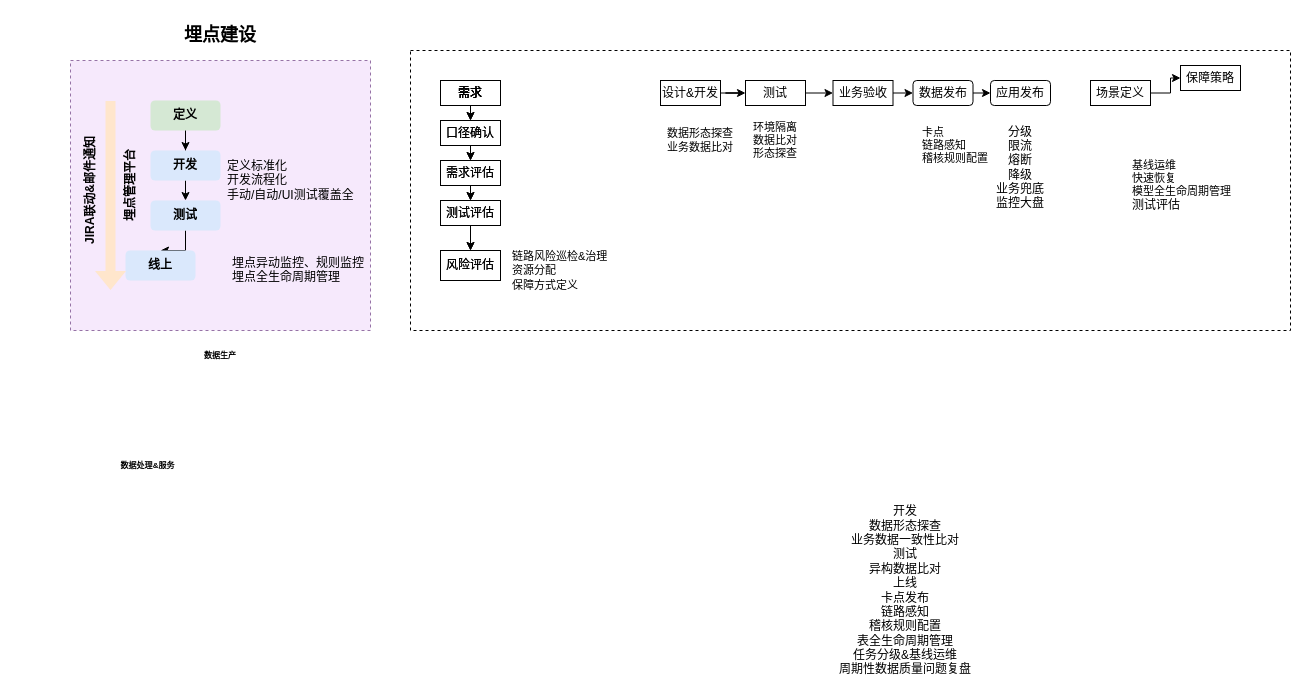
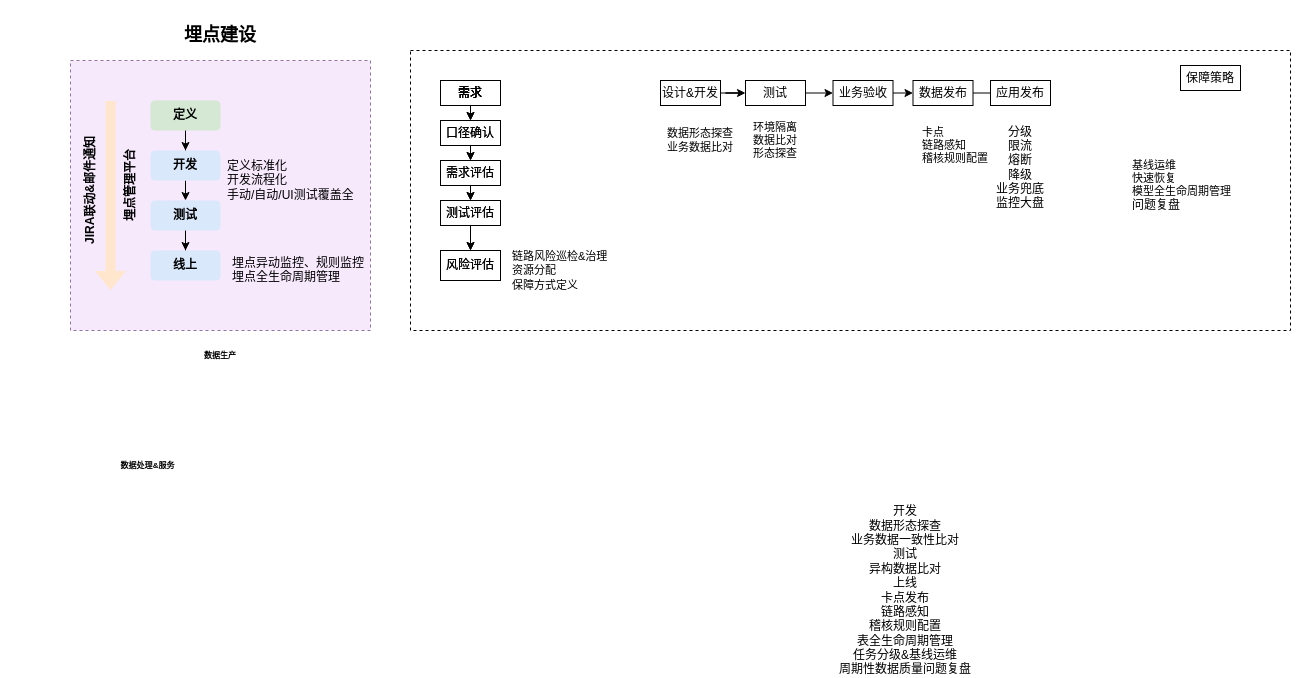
  <mxCell id="0" />
  <mxCell id="1" parent="0" />
  <mxCell id="2" value="" style="rounded=0;whiteSpace=wrap;html=1;strokeColor=default;fillColor=none;dashed=1;" vertex="1" parent="1"><mxGeometry x="424" y="240" width="200" height="75" as="geometry" /></mxCell>
  <mxCell id="3" value="" style="rounded=0;whiteSpace=wrap;html=1;strokeColor=default;fillColor=none;dashed=1;" vertex="1" parent="1"><mxGeometry x="430" y="235" width="210" height="80" as="geometry" /></mxCell>
  <mxCell id="4" value="" style="rounded=0;whiteSpace=wrap;html=1;dashed=1;" parent="1" vertex="1"><mxGeometry x="410" y="50" width="880" height="280" as="geometry" /></mxCell>
  <mxCell id="5" value="" style="rounded=0;whiteSpace=wrap;html=1;dashed=1;fillColor=#F6E9FC;strokeColor=#9673a6;" parent="1" vertex="1"><mxGeometry x="70" y="60" width="300" height="270" as="geometry" /></mxCell>
  <mxCell id="6" value="&lt;h6&gt;数据生产&lt;/h6&gt;" style="text;html=1;strokeColor=none;fillColor=none;align=center;verticalAlign=middle;whiteSpace=wrap;rounded=0;" parent="1" vertex="1"><mxGeometry x="180" y="340" width="80" height="30" as="geometry" /></mxCell>
  <mxCell id="7" value="&lt;h6&gt;数据处理&amp;amp;服务&lt;/h6&gt;" style="text;html=1;strokeColor=none;fillColor=none;align=center;verticalAlign=middle;whiteSpace=wrap;rounded=0;" parent="1" vertex="1"><mxGeometry x="70" y="450" width="155" height="30" as="geometry" /></mxCell>
  <mxCell id="8" value="&lt;h2&gt;&lt;b&gt;埋点建设&lt;/b&gt;&lt;/h2&gt;" style="text;html=1;strokeColor=none;fillColor=none;align=center;verticalAlign=middle;whiteSpace=wrap;rounded=0;dashed=1;" parent="1" vertex="1"><mxGeometry x="150" y="20" width="140" height="30" as="geometry" /></mxCell>
  <mxCell id="9" style="edgeStyle=orthogonalEdgeStyle;rounded=0;orthogonalLoop=1;jettySize=auto;html=1;exitX=0.5;exitY=1;exitDx=0;exitDy=0;" edge="1" parent="1" source="10" target="14"><mxGeometry relative="1" as="geometry" /></mxCell>
  <mxCell id="10" value="&lt;h4&gt;定义&lt;/h4&gt;" style="rounded=1;whiteSpace=wrap;html=1;dashed=1;strokeColor=none;fillColor=#d5e8d4;" parent="1" vertex="1"><mxGeometry x="150" y="100" width="70" height="30" as="geometry" /></mxCell>
  <mxCell id="11" value="&lt;div&gt;开发&lt;/div&gt;&lt;div&gt;数据形态探查&lt;/div&gt;&lt;div&gt;业务数据一致性比对&lt;/div&gt;&lt;div&gt;测试&lt;/div&gt;&lt;div&gt;异构数据比对&lt;/div&gt;&lt;div&gt;上线&lt;/div&gt;&lt;div&gt;卡点发布&lt;/div&gt;&lt;div&gt;链路感知&lt;/div&gt;&lt;div&gt;稽核规则配置&lt;/div&gt;&lt;div&gt;表全生命周期管理&lt;/div&gt;&lt;div&gt;任务分级&amp;amp;基线运维&lt;/div&gt;&lt;div&gt;周期性数据质量问题复盘&lt;/div&gt;" style="text;html=1;strokeColor=none;fillColor=none;align=center;verticalAlign=middle;whiteSpace=wrap;rounded=0;dashed=1;" parent="1" vertex="1"><mxGeometry x="800" y="585" width="210" height="10" as="geometry" /></mxCell>
  <mxCell id="12" value="&lt;h4&gt;&lt;span style=&quot;font-weight: normal&quot;&gt;定义标准化&lt;br&gt;开发流程化&lt;br&gt;手动/自动/UI测试覆盖全&lt;/span&gt;&lt;/h4&gt;" style="text;html=1;strokeColor=none;fillColor=none;align=left;verticalAlign=middle;whiteSpace=wrap;rounded=0;dashed=1;" parent="1" vertex="1"><mxGeometry x="225" y="145" width="150" height="70" as="geometry" /></mxCell>
  <mxCell id="13" style="edgeStyle=orthogonalEdgeStyle;rounded=0;orthogonalLoop=1;jettySize=auto;html=1;exitX=0.5;exitY=1;exitDx=0;exitDy=0;entryX=0.5;entryY=0;entryDx=0;entryDy=0;" edge="1" parent="1" source="14" target="16"><mxGeometry relative="1" as="geometry" /></mxCell>
  <mxCell id="14" value="&lt;h4&gt;开发&lt;/h4&gt;" style="rounded=1;whiteSpace=wrap;html=1;dashed=1;fillColor=#dae8fc;strokeColor=none;" parent="1" vertex="1"><mxGeometry x="150" y="150" width="70" height="30" as="geometry" /></mxCell>
  <mxCell id="15" style="edgeStyle=orthogonalEdgeStyle;rounded=0;orthogonalLoop=1;jettySize=auto;html=1;exitX=0.5;exitY=1;exitDx=0;exitDy=0;" edge="1" parent="1" source="16" target="17"><mxGeometry relative="1" as="geometry" /></mxCell>
  <mxCell id="16" value="&lt;h4&gt;测试&lt;/h4&gt;" style="rounded=1;whiteSpace=wrap;html=1;dashed=1;fillColor=#dae8fc;strokeColor=none;" parent="1" vertex="1"><mxGeometry x="150" y="200" width="70" height="30" as="geometry" /></mxCell>
- <mxCell id="17" value="&lt;h4&gt;线上&lt;/h4&gt;" style="rounded=1;whiteSpace=wrap;html=1;dashed=1;fillColor=#dae8fc;strokeColor=none;" vertex="1" parent="1"><mxGeometry x="125" y="250" width="70" height="30" as="geometry" /></mxCell>
+ <mxCell id="17" value="&lt;h4&gt;线上&lt;/h4&gt;" style="rounded=1;whiteSpace=wrap;html=1;dashed=1;fillColor=#dae8fc;strokeColor=none;" vertex="1" parent="1"><mxGeometry x="150" y="250" width="70" height="30" as="geometry" /></mxCell>
  <mxCell id="18" value="" style="shape=flexArrow;endArrow=classic;html=1;rounded=0;fillColor=#ffe6cc;strokeColor=none;" edge="1" parent="1"><mxGeometry width="50" height="50" relative="1" as="geometry"><mxPoint x="110" y="100" as="sourcePoint" /><mxPoint x="110" y="290" as="targetPoint" /></mxGeometry></mxCell>
  <mxCell id="19" value="&lt;b&gt;JIRA联动&amp;amp;邮件通知&lt;/b&gt;" style="text;html=1;strokeColor=none;fillColor=none;align=center;verticalAlign=middle;whiteSpace=wrap;rounded=0;rotation=-90;" vertex="1" parent="1"><mxGeometry x="20" y="170" width="140" height="40" as="geometry" /></mxCell>
  <mxCell id="20" value="&lt;b&gt;埋点管理平台&lt;/b&gt;" style="text;html=1;strokeColor=none;fillColor=none;align=center;verticalAlign=middle;whiteSpace=wrap;rounded=0;rotation=-90;" vertex="1" parent="1"><mxGeometry x="60" y="165" width="140" height="40" as="geometry" /></mxCell>
  <mxCell id="21" value="&lt;div&gt;&lt;br&gt;&lt;/div&gt;&lt;div&gt;&lt;br&gt;&lt;/div&gt;&lt;div&gt;埋点异动监控、规则监控&lt;/div&gt;&lt;div&gt;埋点全生命周期管理&lt;/div&gt;" style="text;html=1;strokeColor=none;fillColor=none;align=left;verticalAlign=middle;whiteSpace=wrap;rounded=0;dashed=1;" vertex="1" parent="1"><mxGeometry x="230" y="230" width="170" height="50" as="geometry" /></mxCell>
  <mxCell id="22" style="edgeStyle=orthogonalEdgeStyle;rounded=0;orthogonalLoop=1;jettySize=auto;html=1;exitX=0.5;exitY=1;exitDx=0;exitDy=0;entryX=0.5;entryY=0;entryDx=0;entryDy=0;fillColor=#CC6600;" edge="1" parent="1" source="23" target="25"><mxGeometry relative="1" as="geometry" /></mxCell>
  <mxCell id="23" value="口径确认" style="rounded=0;whiteSpace=wrap;html=1;strokeColor=default;fillColor=none;" vertex="1" parent="1"><mxGeometry x="440" y="120" width="60" height="25" as="geometry" /></mxCell>
  <mxCell id="24" style="edgeStyle=orthogonalEdgeStyle;rounded=0;orthogonalLoop=1;jettySize=auto;html=1;exitX=0.5;exitY=1;exitDx=0;exitDy=0;entryX=0.5;entryY=0;entryDx=0;entryDy=0;fontSize=11;fillColor=#CC6600;" edge="1" parent="1" source="25" target="27"><mxGeometry relative="1" as="geometry" /></mxCell>
  <mxCell id="25" value="需求评估" style="rounded=0;whiteSpace=wrap;html=1;strokeColor=default;fillColor=none;" vertex="1" parent="1"><mxGeometry x="440" y="160" width="60" height="25" as="geometry" /></mxCell>
  <mxCell id="26" style="edgeStyle=orthogonalEdgeStyle;rounded=0;orthogonalLoop=1;jettySize=auto;html=1;exitX=0.5;exitY=1;exitDx=0;exitDy=0;fillColor=#CC6600;" edge="1" parent="1" source="27" target="28"><mxGeometry relative="1" as="geometry" /></mxCell>
  <mxCell id="27" value="测试评估" style="rounded=0;whiteSpace=wrap;html=1;strokeColor=default;fillColor=none;" vertex="1" parent="1"><mxGeometry x="440" y="200" width="60" height="25" as="geometry" /></mxCell>
  <mxCell id="28" value="风险评估" style="rounded=0;whiteSpace=wrap;html=1;strokeColor=default;fillColor=none;" vertex="1" parent="1"><mxGeometry x="440" y="250" width="60" height="30" as="geometry" /></mxCell>
  <mxCell id="29" style="edgeStyle=orthogonalEdgeStyle;rounded=0;orthogonalLoop=1;jettySize=auto;html=1;exitX=0.5;exitY=1;exitDx=0;exitDy=0;entryX=0.5;entryY=0;entryDx=0;entryDy=0;fillColor=#CC6600;" edge="1" parent="1" source="30" target="23"><mxGeometry relative="1" as="geometry" /></mxCell>
  <mxCell id="30" value="需求" style="rounded=0;whiteSpace=wrap;html=1;strokeColor=default;fillColor=none;" vertex="1" parent="1"><mxGeometry x="440" y="80" width="60" height="25" as="geometry" /></mxCell>
  <mxCell id="31" value="&lt;font style=&quot;font-size: 11px&quot;&gt;链路风险巡检&amp;amp;治理&lt;br style=&quot;font-size: 11px&quot;&gt;资源分配&lt;br style=&quot;font-size: 11px&quot;&gt;保障方式定义&lt;br&gt;&lt;/font&gt;" style="text;html=1;strokeColor=none;fillColor=none;align=left;verticalAlign=middle;whiteSpace=wrap;rounded=0;dashed=1;" vertex="1" parent="1"><mxGeometry x="510" y="250" width="230" height="40" as="geometry" /></mxCell>
  <mxCell id="32" style="edgeStyle=orthogonalEdgeStyle;rounded=0;orthogonalLoop=1;jettySize=auto;html=1;fontSize=11;fillColor=#CC6600;" edge="1" parent="1" source="33" target="35"><mxGeometry relative="1" as="geometry" /></mxCell>
  <mxCell id="33" value="设计&amp;amp;开发" style="rounded=0;whiteSpace=wrap;html=1;strokeColor=default;fillColor=none;" vertex="1" parent="1"><mxGeometry x="660" y="80" width="60" height="25" as="geometry" /></mxCell>
  <mxCell id="34" style="edgeStyle=orthogonalEdgeStyle;rounded=0;orthogonalLoop=1;jettySize=auto;html=1;exitX=1;exitY=0.5;exitDx=0;exitDy=0;entryX=0;entryY=0.5;entryDx=0;entryDy=0;fontSize=11;fillColor=#CC6600;" edge="1" parent="1" source="35" target="37"><mxGeometry relative="1" as="geometry"><mxPoint x="752.5" y="92.5" as="targetPoint" /></mxGeometry></mxCell>
  <mxCell id="35" value="测试" style="rounded=0;whiteSpace=wrap;html=1;strokeColor=default;fillColor=none;" vertex="1" parent="1"><mxGeometry x="745" y="80" width="60" height="25" as="geometry" /></mxCell>
  <mxCell id="36" style="edgeStyle=orthogonalEdgeStyle;rounded=0;orthogonalLoop=1;jettySize=auto;html=1;exitX=1;exitY=0.5;exitDx=0;exitDy=0;entryX=0;entryY=0.5;entryDx=0;entryDy=0;fontSize=11;fillColor=#CC6600;" edge="1" parent="1" source="37" target="39"><mxGeometry relative="1" as="geometry" /></mxCell>
  <mxCell id="37" value="业务验收" style="rounded=0;whiteSpace=wrap;html=1;strokeColor=default;fillColor=none;" vertex="1" parent="1"><mxGeometry x="832.5" y="80" width="60" height="25" as="geometry" /></mxCell>
- <mxCell id="38" style="edgeStyle=orthogonalEdgeStyle;rounded=0;orthogonalLoop=1;jettySize=auto;html=1;exitX=1;exitY=0.5;exitDx=0;exitDy=0;entryX=0;entryY=0.5;entryDx=0;entryDy=0;fontSize=11;fillColor=#CC6600;" edge="1" parent="1" source="39" target="40"><mxGeometry relative="1" as="geometry" /></mxCell>
- <mxCell id="39" value="数据发布" style="whiteSpace=wrap;html=1;strokeColor=default;fillColor=none;rounded=1;" vertex="1" parent="1"><mxGeometry x="912.5" y="80" width="60" height="25" as="geometry" /></mxCell>
- <mxCell id="40" value="应用发布" style="whiteSpace=wrap;html=1;strokeColor=default;fillColor=none;rounded=1;" vertex="1" parent="1"><mxGeometry x="990" y="80" width="60" height="25" as="geometry" /></mxCell>
+ <mxCell id="38" style="edgeStyle=orthogonalEdgeStyle;rounded=0;orthogonalLoop=1;jettySize=auto;html=1;exitX=1;exitY=0.5;exitDx=0;exitDy=0;entryX=0;entryY=0.5;entryDx=0;entryDy=0;fontSize=11;fillColor=#CC6600;endArrow=none;" edge="1" parent="1" source="39" target="40"><mxGeometry relative="1" as="geometry" /></mxCell>
+ <mxCell id="39" value="数据发布" style="rounded=0;whiteSpace=wrap;html=1;strokeColor=default;fillColor=none;" vertex="1" parent="1"><mxGeometry x="912.5" y="80" width="60" height="25" as="geometry" /></mxCell>
+ <mxCell id="40" value="应用发布" style="rounded=0;whiteSpace=wrap;html=1;strokeColor=default;fillColor=none;" vertex="1" parent="1"><mxGeometry x="990" y="80" width="60" height="25" as="geometry" /></mxCell>
  <mxCell id="41" value="&lt;div&gt;&lt;br&gt;&lt;/div&gt;&lt;div&gt;分级&lt;/div&gt;&lt;div&gt;限流&lt;/div&gt;&lt;div&gt;熔断&lt;/div&gt;&lt;div&gt;降级&lt;/div&gt;&lt;div&gt;业务兜底&lt;/div&gt;&lt;div&gt;监控大盘&lt;/div&gt;" style="text;html=1;strokeColor=none;fillColor=none;align=center;verticalAlign=middle;whiteSpace=wrap;rounded=0;dashed=1;" vertex="1" parent="1"><mxGeometry x="965" y="110" width="110" height="100" as="geometry" /></mxCell>
  <mxCell id="42" value="环境隔离&lt;br&gt;数据比对&lt;br&gt;&lt;div style=&quot;text-align: left&quot;&gt;&lt;span&gt;形态探查&lt;/span&gt;&lt;/div&gt;" style="text;html=1;strokeColor=none;fillColor=none;align=center;verticalAlign=middle;whiteSpace=wrap;rounded=0;dashed=1;fontSize=11;" vertex="1" parent="1"><mxGeometry x="735" y="115" width="80" height="50" as="geometry" /></mxCell>
  <mxCell id="43" value="&lt;div style=&quot;&quot;&gt;&lt;span&gt;卡点&lt;/span&gt;&lt;/div&gt;链路感知&lt;br&gt;稽核规则配置" style="text;html=1;strokeColor=none;fillColor=none;align=left;verticalAlign=middle;whiteSpace=wrap;rounded=0;dashed=1;fontSize=11;" vertex="1" parent="1"><mxGeometry x="920" y="120" width="80" height="50" as="geometry" /></mxCell>
  <mxCell id="44" value="数据形态探查&lt;br&gt;业务数据比对" style="text;html=1;strokeColor=none;fillColor=none;align=center;verticalAlign=middle;whiteSpace=wrap;rounded=0;dashed=1;fontSize=11;" vertex="1" parent="1"><mxGeometry x="660" y="115" width="80" height="50" as="geometry" /></mxCell>
- <mxCell id="45" value="基线运维&lt;br&gt;快速恢复&lt;br&gt;模型全生命周期管理&lt;br&gt;&lt;span style=&quot;font-size: 12px ; text-align: center&quot;&gt;测试评估&lt;/span&gt;&lt;br&gt;&lt;div&gt;&lt;/div&gt;" style="text;html=1;strokeColor=none;fillColor=none;align=left;verticalAlign=middle;whiteSpace=wrap;rounded=0;dashed=1;fontSize=11;" vertex="1" parent="1"><mxGeometry x="1130" y="130" width="140" height="110" as="geometry" /></mxCell>
+ <mxCell id="45" value="基线运维&lt;br&gt;快速恢复&lt;br&gt;模型全生命周期管理&lt;br&gt;&lt;span style=&quot;font-size: 12px ; text-align: center&quot;&gt;问题复盘&lt;/span&gt;&lt;br&gt;&lt;div&gt;&lt;/div&gt;" style="text;html=1;strokeColor=none;fillColor=none;align=left;verticalAlign=middle;whiteSpace=wrap;rounded=0;dashed=1;fontSize=11;" vertex="1" parent="1"><mxGeometry x="1130" y="130" width="140" height="110" as="geometry" /></mxCell>
  <mxCell id="46" value="需求" style="rounded=0;whiteSpace=wrap;html=1;strokeColor=default;fillColor=none;" vertex="1" parent="1"><mxGeometry x="440" y="80" width="60" height="25" as="geometry" /></mxCell>
  <mxCell id="47" style="edgeStyle=orthogonalEdgeStyle;rounded=0;orthogonalLoop=1;jettySize=auto;html=1;exitX=0.5;exitY=1;exitDx=0;exitDy=0;entryX=0.5;entryY=0;entryDx=0;entryDy=0;fillColor=#CC6600;" edge="1" source="48" target="50" parent="1"><mxGeometry relative="1" as="geometry" /></mxCell>
  <mxCell id="48" value="口径确认" style="rounded=0;whiteSpace=wrap;html=1;strokeColor=default;fillColor=none;" vertex="1" parent="1"><mxGeometry x="440" y="120" width="60" height="25" as="geometry" /></mxCell>
  <mxCell id="49" style="edgeStyle=orthogonalEdgeStyle;rounded=0;orthogonalLoop=1;jettySize=auto;html=1;exitX=0.5;exitY=1;exitDx=0;exitDy=0;entryX=0.5;entryY=0;entryDx=0;entryDy=0;fontSize=11;fillColor=#CC6600;" edge="1" source="50" target="52" parent="1"><mxGeometry relative="1" as="geometry" /></mxCell>
  <mxCell id="50" value="需求评估" style="rounded=0;whiteSpace=wrap;html=1;strokeColor=default;fillColor=none;" vertex="1" parent="1"><mxGeometry x="440" y="160" width="60" height="25" as="geometry" /></mxCell>
  <mxCell id="51" style="edgeStyle=orthogonalEdgeStyle;rounded=0;orthogonalLoop=1;jettySize=auto;html=1;exitX=0.5;exitY=1;exitDx=0;exitDy=0;fillColor=#CC6600;" edge="1" source="52" target="53" parent="1"><mxGeometry relative="1" as="geometry" /></mxCell>
  <mxCell id="52" value="测试评估" style="rounded=0;whiteSpace=wrap;html=1;strokeColor=default;fillColor=none;" vertex="1" parent="1"><mxGeometry x="440" y="200" width="60" height="25" as="geometry" /></mxCell>
  <mxCell id="53" value="风险评估" style="rounded=0;whiteSpace=wrap;html=1;strokeColor=default;fillColor=none;" vertex="1" parent="1"><mxGeometry x="440" y="250" width="60" height="30" as="geometry" /></mxCell>
  <mxCell id="54" style="edgeStyle=orthogonalEdgeStyle;rounded=0;orthogonalLoop=1;jettySize=auto;html=1;exitX=0.5;exitY=1;exitDx=0;exitDy=0;entryX=0.5;entryY=0;entryDx=0;entryDy=0;fillColor=#CC6600;" edge="1" source="55" target="48" parent="1"><mxGeometry relative="1" as="geometry" /></mxCell>
  <mxCell id="55" value="需求" style="rounded=0;whiteSpace=wrap;html=1;strokeColor=default;fillColor=none;" vertex="1" parent="1"><mxGeometry x="440" y="80" width="60" height="25" as="geometry" /></mxCell>
  <mxCell id="56" value="需求" style="rounded=0;whiteSpace=wrap;html=1;strokeColor=default;fillColor=none;" vertex="1" parent="1"><mxGeometry x="440" y="80" width="60" height="25" as="geometry" /></mxCell>
- <mxCell id="57" style="edgeStyle=orthogonalEdgeStyle;rounded=0;orthogonalLoop=1;jettySize=auto;html=1;exitX=1;exitY=0.5;exitDx=0;exitDy=0;fontSize=11;fillColor=#CC6600;" edge="1" parent="1" source="58" target="59"><mxGeometry relative="1" as="geometry" /></mxCell>
- <mxCell id="58" value="场景定义" style="rounded=0;whiteSpace=wrap;html=1;strokeColor=default;fillColor=none;" vertex="1" parent="1"><mxGeometry x="1090" y="80" width="60" height="25" as="geometry" /></mxCell>
  <mxCell id="59" value="保障策略" style="rounded=0;whiteSpace=wrap;html=1;strokeColor=default;fillColor=none;" vertex="1" parent="1"><mxGeometry x="1180" y="65" width="60" height="25" as="geometry" /></mxCell>
